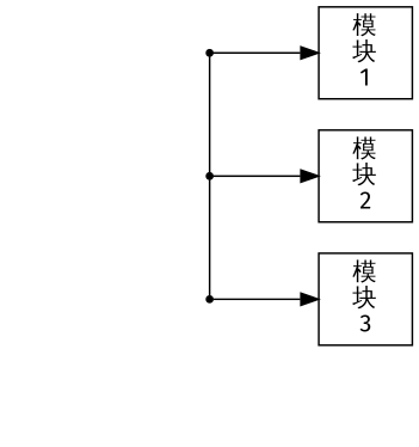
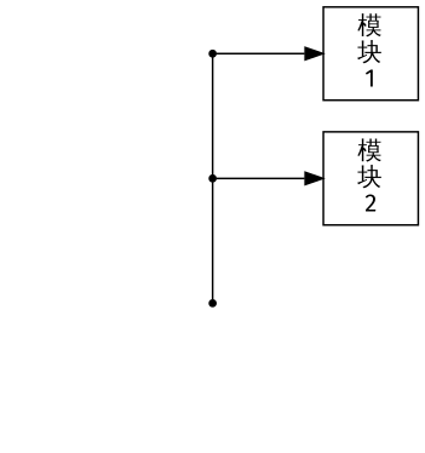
  digraph {
    fontname="Fira Sans"
    rankdir=LR
    node [fontname="Fira Sans" shape=box]
    edge [fontname="Fira Sans"]
    l1 [style=invis shape=""]
    l2 [style=invis shape=""]
    l3 [style=invis shape=""]
    h [style=invis]
    b1 [shape=point]
    c1 [shape=point]
    d1 [shape=point]
    n8 [label="模\n块\n1"]
    n9 [label="模\n块\n2"]
-   n10 [label="模\n块\n3"]
    subgraph sub_1 {
      l1
      l2
      l3
    }
    subgraph sub_2 {
      rank=min
      l1
      h
    }
    subgraph sub_3 {
      rank=same
      l2
      b1
      c1
      d1
    }
    subgraph sub_4 {
      rank=max
      l3
      n8
      n9
-     n10
    }
    l1 -> l2 [style=invis]
    l2 -> l3 [style=invis]
    b1 -> c1 [arrowtail=none dir=back weight=3]
    b1 -> n8 [weight=5]
    c1 -> d1 [arrowhead=none weight=3]
    c1 -> n9 [weight=10]
-   d1 -> n10 [weight=5]
  }
